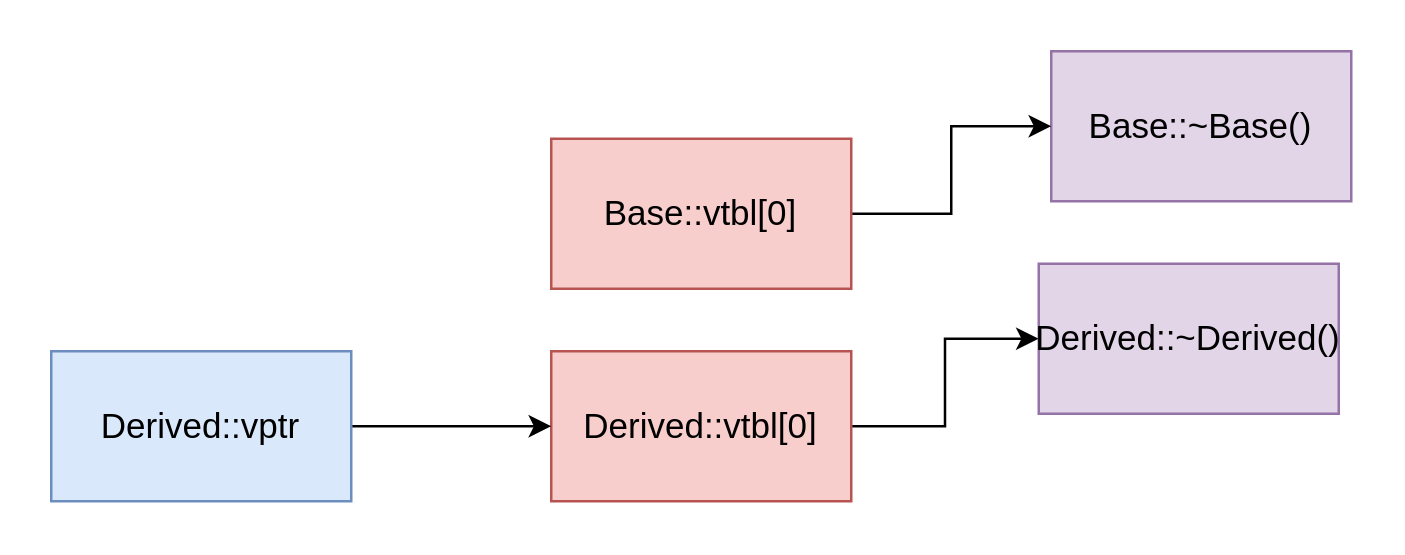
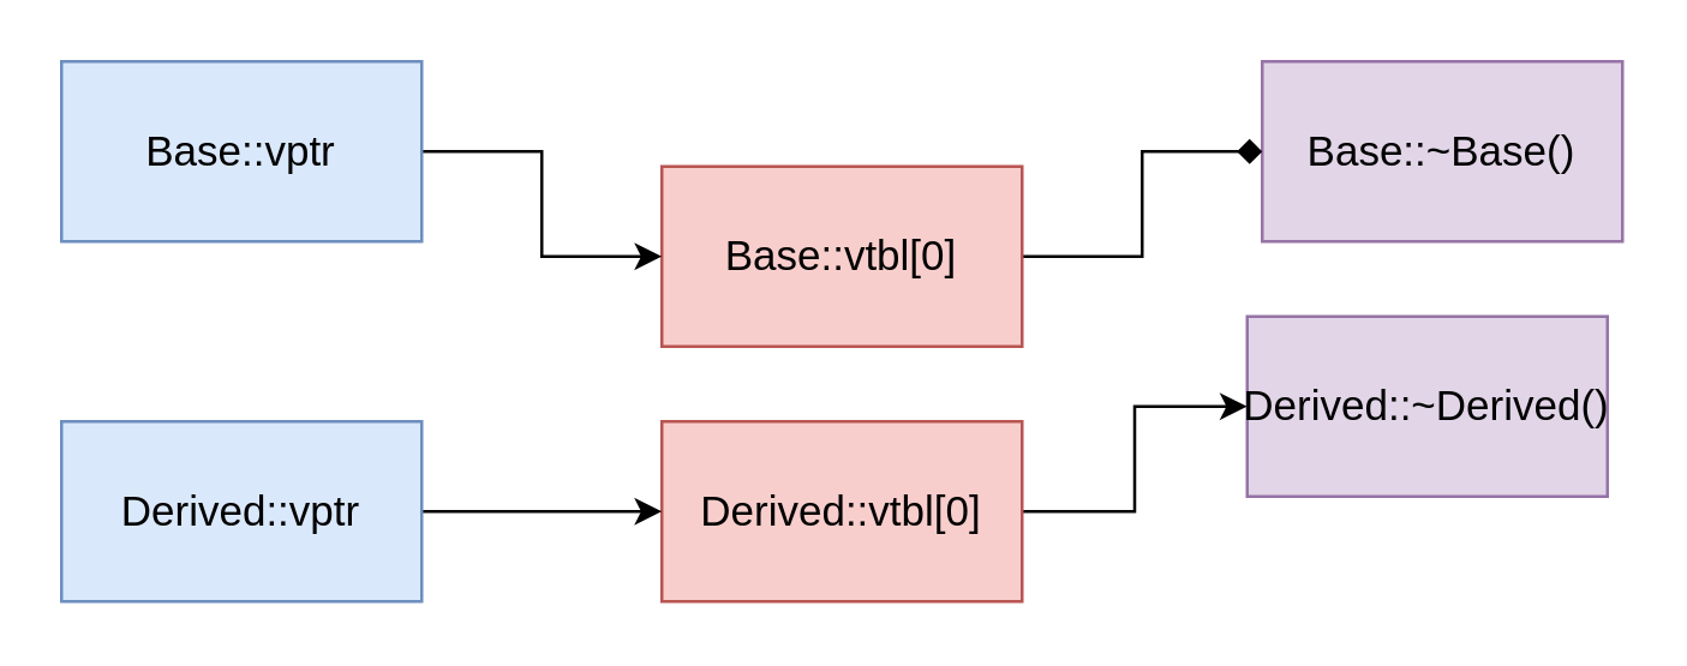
  <mxCell id="0" />
  <mxCell id="1" parent="0" />
  <mxCell id="2" value="&lt;font style=&quot;font-size: 14px&quot;&gt;Base::~Base()&lt;/font&gt;" style="rounded=0;whiteSpace=wrap;html=1;fillColor=#e1d5e7;strokeColor=#9673a6;" vertex="1" parent="1"><mxGeometry x="420" y="20" width="120" height="60" as="geometry" /></mxCell>
- <mxCell id="3" style="edgeStyle=orthogonalEdgeStyle;rounded=0;orthogonalLoop=1;jettySize=auto;html=1;exitX=1;exitY=0.5;exitDx=0;exitDy=0;" edge="1" parent="1" source="4" target="2"><mxGeometry relative="1" as="geometry" /></mxCell>
+ <mxCell id="3" style="edgeStyle=orthogonalEdgeStyle;rounded=0;orthogonalLoop=1;jettySize=auto;html=1;exitX=1;exitY=0.5;exitDx=0;exitDy=0;endArrow=diamond;" edge="1" parent="1" source="4" target="2"><mxGeometry relative="1" as="geometry" /></mxCell>
  <mxCell id="4" value="&lt;font style=&quot;font-size: 14px&quot;&gt;Base::vtbl[0]&lt;/font&gt;" style="rounded=0;whiteSpace=wrap;html=1;fillColor=#f8cecc;strokeColor=#b85450;" vertex="1" parent="1"><mxGeometry x="220" y="55" width="120" height="60" as="geometry" /></mxCell>
+ <mxCell id="5" style="edgeStyle=orthogonalEdgeStyle;rounded=0;orthogonalLoop=1;jettySize=auto;html=1;exitX=1;exitY=0.5;exitDx=0;exitDy=0;entryX=0;entryY=0.5;entryDx=0;entryDy=0;" edge="1" parent="1" source="6" target="4"><mxGeometry relative="1" as="geometry" /></mxCell>
+ <mxCell id="6" value="&lt;font style=&quot;font-size: 14px&quot;&gt;Base::vptr&lt;/font&gt;" style="rounded=0;whiteSpace=wrap;html=1;fillColor=#dae8fc;strokeColor=#6c8ebf;" vertex="1" parent="1"><mxGeometry x="20" y="20" width="120" height="60" as="geometry" /></mxCell>
  <mxCell id="7" value="&lt;font style=&quot;font-size: 14px&quot;&gt;Derived::~Derived()&lt;/font&gt;" style="rounded=0;whiteSpace=wrap;html=1;fillColor=#e1d5e7;strokeColor=#9673a6;" vertex="1" parent="1"><mxGeometry x="415" y="105" width="120" height="60" as="geometry" /></mxCell>
  <mxCell id="8" style="edgeStyle=orthogonalEdgeStyle;rounded=0;orthogonalLoop=1;jettySize=auto;html=1;exitX=1;exitY=0.5;exitDx=0;exitDy=0;" edge="1" parent="1" source="9" target="7"><mxGeometry relative="1" as="geometry" /></mxCell>
  <mxCell id="9" value="&lt;font style=&quot;font-size: 14px&quot;&gt;Derived::vtbl[0]&lt;/font&gt;" style="rounded=0;whiteSpace=wrap;html=1;fillColor=#f8cecc;strokeColor=#b85450;" vertex="1" parent="1"><mxGeometry x="220" y="140" width="120" height="60" as="geometry" /></mxCell>
  <mxCell id="10" style="edgeStyle=orthogonalEdgeStyle;rounded=0;orthogonalLoop=1;jettySize=auto;html=1;exitX=1;exitY=0.5;exitDx=0;exitDy=0;entryX=0;entryY=0.5;entryDx=0;entryDy=0;" edge="1" parent="1" source="11" target="9"><mxGeometry relative="1" as="geometry" /></mxCell>
  <mxCell id="11" value="&lt;font style=&quot;font-size: 14px&quot;&gt;Derived::vptr&lt;/font&gt;" style="rounded=0;whiteSpace=wrap;html=1;fillColor=#dae8fc;strokeColor=#6c8ebf;" vertex="1" parent="1"><mxGeometry x="20" y="140" width="120" height="60" as="geometry" /></mxCell>
